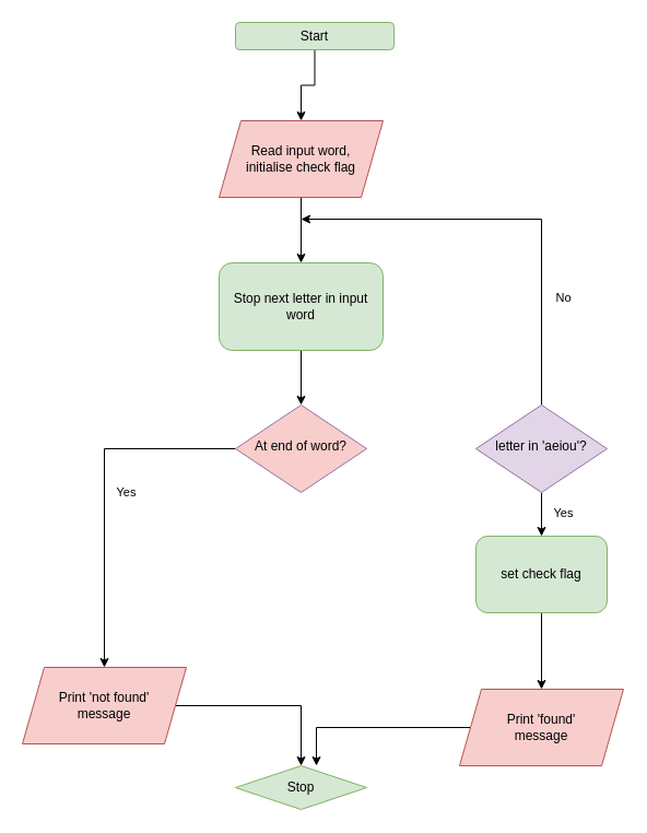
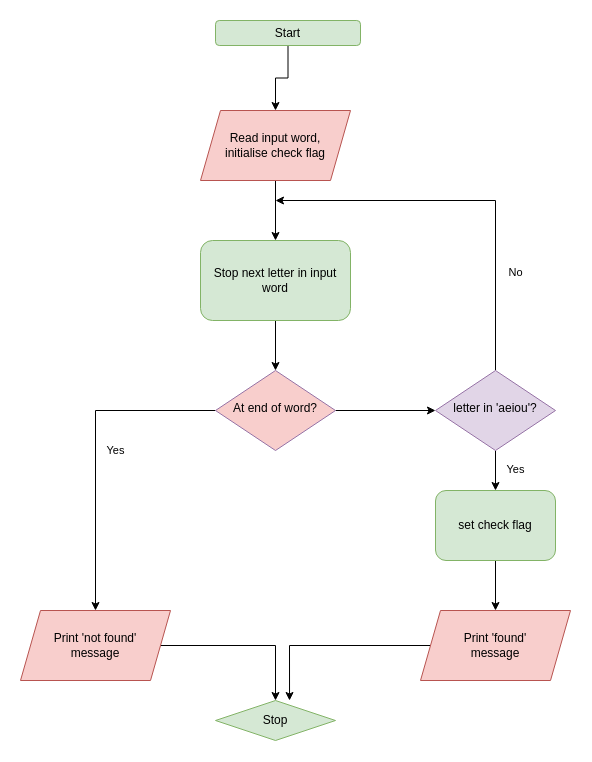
  <mxCell id="0" />
  <mxCell id="1" parent="0" />
  <mxCell id="2" style="edgeStyle=orthogonalEdgeStyle;rounded=0;orthogonalLoop=1;jettySize=auto;html=1;exitX=0.5;exitY=1;exitDx=0;exitDy=0;entryX=0.5;entryY=0;entryDx=0;entryDy=0;" edge="1" parent="1" source="3" target="9"><mxGeometry relative="1" as="geometry" /></mxCell>
  <mxCell id="3" value="Start" style="rounded=1;whiteSpace=wrap;html=1;fontSize=12;glass=0;strokeWidth=1;shadow=0;fillColor=#d5e8d4;strokeColor=#82b366;" parent="1" vertex="1"><mxGeometry x="215" y="20" width="145" height="25" as="geometry" /></mxCell>
  <mxCell id="4" value="Yes" style="edgeStyle=orthogonalEdgeStyle;rounded=0;orthogonalLoop=1;jettySize=auto;html=1;entryX=0.5;entryY=0;entryDx=0;entryDy=0;" edge="1" parent="1" source="6" target="13"><mxGeometry y="20" relative="1" as="geometry"><mxPoint x="95" y="560" as="targetPoint" /><mxPoint as="offset" /></mxGeometry></mxCell>
+ <mxCell id="5" style="edgeStyle=orthogonalEdgeStyle;rounded=0;orthogonalLoop=1;jettySize=auto;html=1;exitX=1;exitY=0.5;exitDx=0;exitDy=0;" edge="1" parent="1" source="6" target="20"><mxGeometry relative="1" as="geometry" /></mxCell>
  <mxCell id="6" value="At end of word?" style="rhombus;whiteSpace=wrap;html=1;shadow=0;fontFamily=Helvetica;fontSize=12;align=center;strokeWidth=1;spacing=6;spacingTop=-4;fillColor=#f8cecc;strokeColor=#9673a6;" parent="1" vertex="1"><mxGeometry x="215" y="370" width="120" height="80" as="geometry" /></mxCell>
  <mxCell id="7" value="Stop" style="rhombus;whiteSpace=wrap;html=1;fontSize=12;glass=0;strokeWidth=1;shadow=0;fillColor=#d5e8d4;strokeColor=#82b366;" parent="1" vertex="1"><mxGeometry x="215" y="700" width="120" height="40" as="geometry" /></mxCell>
  <mxCell id="8" style="edgeStyle=orthogonalEdgeStyle;rounded=0;orthogonalLoop=1;jettySize=auto;html=1;exitX=0.5;exitY=1;exitDx=0;exitDy=0;entryX=0.5;entryY=0;entryDx=0;entryDy=0;" edge="1" parent="1" source="9" target="11"><mxGeometry relative="1" as="geometry" /></mxCell>
  <mxCell id="9" value="Read input word, &lt;br&gt;initialise check flag" style="shape=parallelogram;perimeter=parallelogramPerimeter;whiteSpace=wrap;html=1;fixedSize=1;fillColor=#f8cecc;strokeColor=#b85450;" vertex="1" parent="1"><mxGeometry x="200" y="110" width="150" height="70" as="geometry" /></mxCell>
  <mxCell id="10" value="" style="edgeStyle=orthogonalEdgeStyle;rounded=0;orthogonalLoop=1;jettySize=auto;html=1;" edge="1" parent="1" source="11" target="6"><mxGeometry relative="1" as="geometry" /></mxCell>
  <mxCell id="11" value="Stop next letter in input word" style="rounded=1;whiteSpace=wrap;html=1;fontSize=12;glass=0;strokeWidth=1;shadow=0;fillColor=#d5e8d4;strokeColor=#82b366;" vertex="1" parent="1"><mxGeometry x="200" y="240" width="150" height="80" as="geometry" /></mxCell>
  <mxCell id="12" style="edgeStyle=orthogonalEdgeStyle;rounded=0;orthogonalLoop=1;jettySize=auto;html=1;" edge="1" parent="1" source="13" target="7"><mxGeometry relative="1" as="geometry"><mxPoint x="275" y="690" as="targetPoint" /></mxGeometry></mxCell>
  <mxCell id="13" value="Print 'not found' &lt;br&gt;message" style="shape=parallelogram;perimeter=parallelogramPerimeter;whiteSpace=wrap;html=1;fixedSize=1;fillColor=#f8cecc;strokeColor=#b85450;" vertex="1" parent="1"><mxGeometry x="20" y="610" width="150" height="70" as="geometry" /></mxCell>
  <mxCell id="14" style="edgeStyle=orthogonalEdgeStyle;rounded=0;orthogonalLoop=1;jettySize=auto;html=1;entryX=0.617;entryY=0;entryDx=0;entryDy=0;entryPerimeter=0;" edge="1" parent="1" source="15" target="7"><mxGeometry relative="1" as="geometry" /></mxCell>
- <mxCell id="15" value="Print 'found' &lt;br&gt;message" style="shape=parallelogram;perimeter=parallelogramPerimeter;whiteSpace=wrap;html=1;fixedSize=1;fillColor=#f8cecc;strokeColor=#b85450;" vertex="1" parent="1"><mxGeometry x="420" y="630" width="150" height="70" as="geometry" /></mxCell>
+ <mxCell id="15" value="Print 'found' &lt;br&gt;message" style="shape=parallelogram;perimeter=parallelogramPerimeter;whiteSpace=wrap;html=1;fixedSize=1;fillColor=#f8cecc;strokeColor=#b85450;" vertex="1" parent="1"><mxGeometry x="420" y="610" width="150" height="70" as="geometry" /></mxCell>
  <mxCell id="16" style="edgeStyle=orthogonalEdgeStyle;rounded=0;orthogonalLoop=1;jettySize=auto;html=1;" edge="1" parent="1" source="17" target="15"><mxGeometry relative="1" as="geometry" /></mxCell>
  <mxCell id="17" value="set check flag" style="rounded=1;whiteSpace=wrap;html=1;fontSize=12;glass=0;strokeWidth=1;shadow=0;fillColor=#d5e8d4;strokeColor=#82b366;" vertex="1" parent="1"><mxGeometry x="435" y="490" width="120" height="70" as="geometry" /></mxCell>
  <mxCell id="18" value="Yes" style="edgeStyle=orthogonalEdgeStyle;rounded=0;orthogonalLoop=1;jettySize=auto;html=1;exitX=0.5;exitY=1;exitDx=0;exitDy=0;entryX=0.5;entryY=0;entryDx=0;entryDy=0;" edge="1" parent="1" source="20" target="17"><mxGeometry x="-0.067" y="20" relative="1" as="geometry"><mxPoint as="offset" /></mxGeometry></mxCell>
  <mxCell id="19" value="No" style="edgeStyle=orthogonalEdgeStyle;rounded=0;orthogonalLoop=1;jettySize=auto;html=1;exitX=0.5;exitY=0;exitDx=0;exitDy=0;" edge="1" parent="1" source="20"><mxGeometry x="-0.5" y="-20" relative="1" as="geometry"><mxPoint x="275" y="200" as="targetPoint" /><Array as="points"><mxPoint x="495" y="200" /></Array><mxPoint as="offset" /></mxGeometry></mxCell>
  <mxCell id="20" value="letter in 'aeiou'?" style="rhombus;whiteSpace=wrap;html=1;shadow=0;fontFamily=Helvetica;fontSize=12;align=center;strokeWidth=1;spacing=6;spacingTop=-4;fillColor=#e1d5e7;strokeColor=#9673a6;" vertex="1" parent="1"><mxGeometry x="435" y="370" width="120" height="80" as="geometry" /></mxCell>
